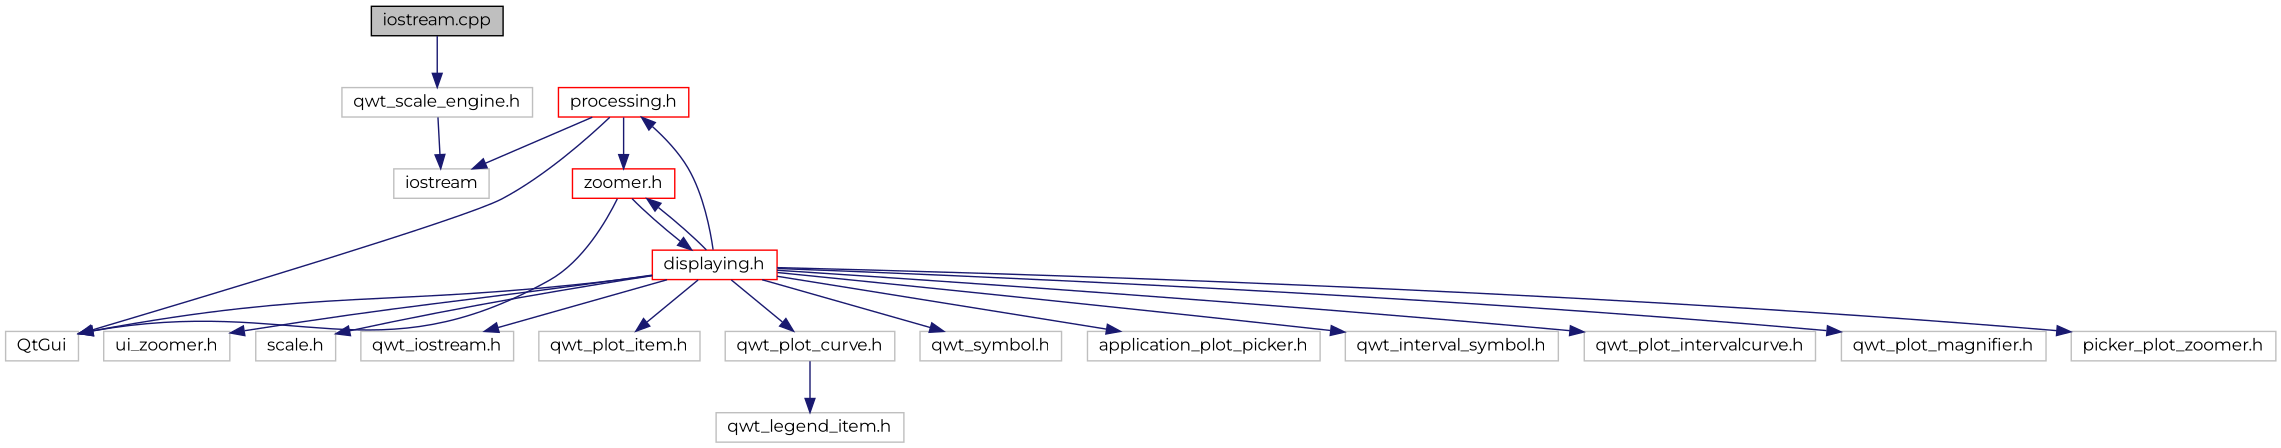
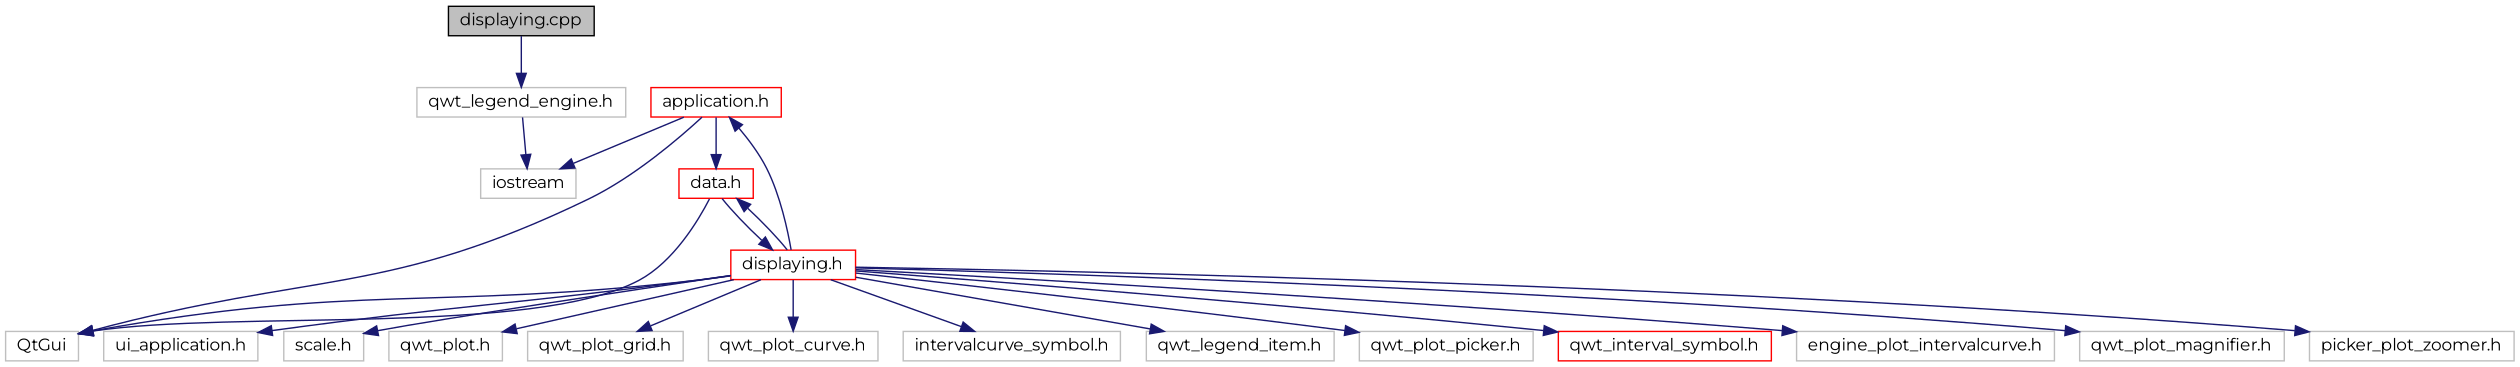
  digraph {
    fontname=Montserrat
    node [color=grey75 fillcolor=white fontname=Montserrat fontsize=12 shape=record style=filled]
    edge [color=midnightblue fontname=Montserrat fontsize=12 labelfontname=Helvetica labelfontsize=12 style=solid]
-   n1 [color=black fillcolor=grey75 fontcolor=black height=0.2 label="iostream.cpp" width=0.4]
-   n2 [height=0.2 label="qwt_scale_engine.h" width=0.4]
+   n1 [color=black fillcolor=grey75 fontcolor=black height=0.2 label="displaying.cpp" width=0.4]
+   n2 [height=0.2 label="qwt_legend_engine.h" width=0.4]
    n3 [color=red height=0.2 label="displaying.h" width=0.4]
    n4 [height=0.2 label=QtGui width=0.4]
-   n5 [height=0.2 label="ui_zoomer.h" width=0.4]
-   n6 [color=red height=0.2 label="zoomer.h" width=0.4]
-   n7 [color=red height=0.2 label="processing.h" width=0.4]
+   n5 [height=0.2 label="ui_application.h" width=0.4]
+   n6 [color=red height=0.2 label="data.h" width=0.4]
+   n7 [color=red height=0.2 label="application.h" width=0.4]
    n8 [height=0.2 label="scale.h" width=0.4]
-   n9 [height=0.2 label="qwt_iostream.h" width=0.4]
-   n10 [height=0.2 label="qwt_plot_item.h" width=0.4]
+   n9 [height=0.2 label="qwt_plot.h" width=0.4]
+   n10 [height=0.2 label="qwt_plot_grid.h" width=0.4]
    n11 [height=0.2 label="qwt_plot_curve.h" width=0.4]
-   n12 [height=0.2 label="qwt_symbol.h" width=0.4]
+   n12 [height=0.2 label="intervalcurve_symbol.h" width=0.4]
    n13 [height=0.2 label="qwt_legend_item.h" width=0.4]
-   n14 [height=0.2 label="application_plot_picker.h" width=0.4]
-   n15 [height=0.2 label="qwt_interval_symbol.h" width=0.4]
-   n16 [height=0.2 label="qwt_plot_intervalcurve.h" width=0.4]
+   n14 [height=0.2 label="qwt_plot_picker.h" width=0.4]
+   n15 [color=red height=0.2 label="qwt_interval_symbol.h" width=0.4]
+   n16 [height=0.2 label="engine_plot_intervalcurve.h" width=0.4]
    n17 [height=0.2 label="qwt_plot_magnifier.h" width=0.4]
    n18 [height=0.2 label="picker_plot_zoomer.h" width=0.4]
    n19 [height=0.2 label=iostream width=0.4]
    n1 -> n2
    n2 -> n19
    n3 -> n4
    n3 -> n5
    n3 -> n6
    n3 -> n7
    n3 -> n8
    n3 -> n9
    n3 -> n10
    n3 -> n11
    n3 -> n12
-   n11 -> n13
+   n3 -> n13
    n3 -> n14
    n3 -> n15
    n3 -> n16
    n3 -> n17
    n3 -> n18
    n6 -> n3
    n6 -> n4
    n7 -> n4
    n7 -> n6
    n7 -> n19
  }
